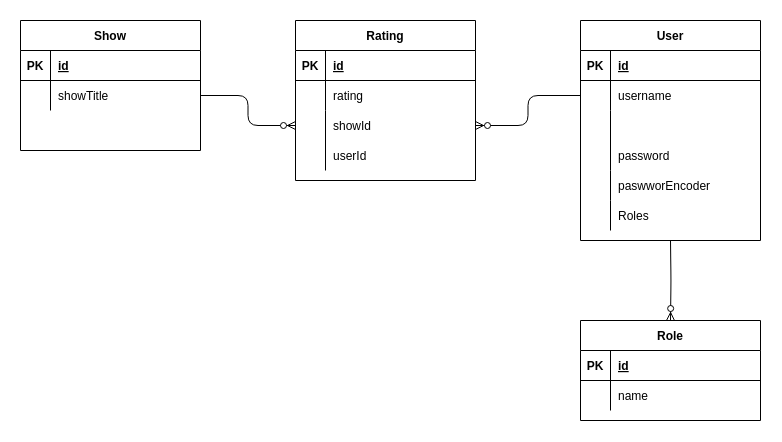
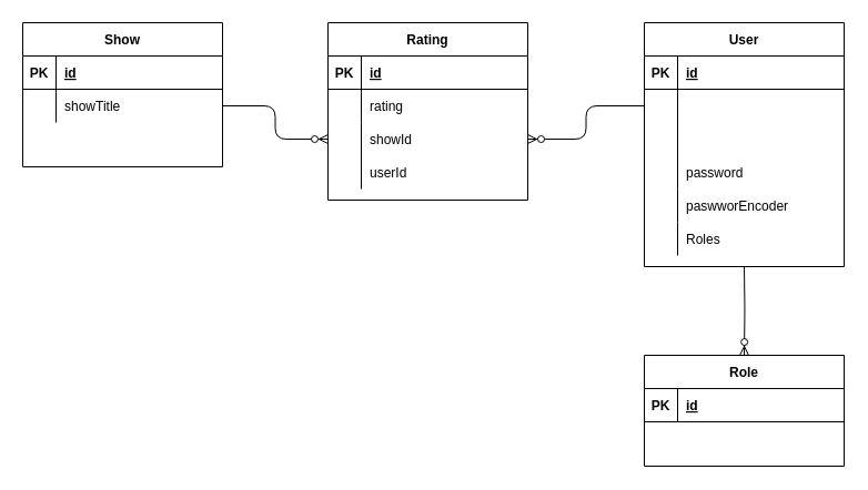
  <mxCell id="0" />
  <mxCell id="1" parent="0" />
  <mxCell id="2" value="User" style="shape=table;startSize=30;container=1;collapsible=1;childLayout=tableLayout;fixedRows=1;rowLines=0;fontStyle=1;align=center;resizeLast=1;" vertex="1" parent="1"><mxGeometry x="580" y="20" width="180" height="220" as="geometry" /></mxCell>
  <mxCell id="3" value="" style="shape=partialRectangle;collapsible=0;dropTarget=0;pointerEvents=0;fillColor=none;top=0;left=0;bottom=1;right=0;points=[[0,0.5],[1,0.5]];portConstraint=eastwest;" vertex="1" parent="2"><mxGeometry y="30" width="180" height="30" as="geometry" /></mxCell>
  <mxCell id="4" value="PK" style="shape=partialRectangle;connectable=0;fillColor=none;top=0;left=0;bottom=0;right=0;fontStyle=1;overflow=hidden;" vertex="1" parent="3"><mxGeometry width="30" height="30" as="geometry"><mxRectangle width="30" height="30" as="alternateBounds" /></mxGeometry></mxCell>
  <mxCell id="5" value="id" style="shape=partialRectangle;connectable=0;fillColor=none;top=0;left=0;bottom=0;right=0;align=left;spacingLeft=6;fontStyle=5;overflow=hidden;" vertex="1" parent="3"><mxGeometry x="30" width="150" height="30" as="geometry"><mxRectangle width="150" height="30" as="alternateBounds" /></mxGeometry></mxCell>
  <mxCell id="6" value="" style="shape=partialRectangle;collapsible=0;dropTarget=0;pointerEvents=0;fillColor=none;top=0;left=0;bottom=0;right=0;points=[[0,0.5],[1,0.5]];portConstraint=eastwest;" vertex="1" parent="2"><mxGeometry y="60" width="180" height="30" as="geometry" /></mxCell>
  <mxCell id="7" value="" style="shape=partialRectangle;connectable=0;fillColor=none;top=0;left=0;bottom=0;right=0;editable=1;overflow=hidden;" vertex="1" parent="6"><mxGeometry width="30" height="30" as="geometry"><mxRectangle width="30" height="30" as="alternateBounds" /></mxGeometry></mxCell>
- <mxCell id="8" value="username" style="shape=partialRectangle;connectable=0;fillColor=none;top=0;left=0;bottom=0;right=0;align=left;spacingLeft=6;overflow=hidden;" vertex="1" parent="6"><mxGeometry x="30" width="150" height="30" as="geometry"><mxRectangle width="150" height="30" as="alternateBounds" /></mxGeometry></mxCell>
  <mxCell id="9" value="" style="shape=partialRectangle;collapsible=0;dropTarget=0;pointerEvents=0;fillColor=none;top=0;left=0;bottom=0;right=0;points=[[0,0.5],[1,0.5]];portConstraint=eastwest;" vertex="1" parent="2"><mxGeometry y="90" width="180" height="30" as="geometry" /></mxCell>
  <mxCell id="10" value="" style="shape=partialRectangle;connectable=0;fillColor=none;top=0;left=0;bottom=0;right=0;editable=1;overflow=hidden;" vertex="1" parent="9"><mxGeometry width="30" height="30" as="geometry"><mxRectangle width="30" height="30" as="alternateBounds" /></mxGeometry></mxCell>
  <mxCell id="11" value="" style="shape=partialRectangle;collapsible=0;dropTarget=0;pointerEvents=0;fillColor=none;top=0;left=0;bottom=0;right=0;points=[[0,0.5],[1,0.5]];portConstraint=eastwest;" vertex="1" parent="2"><mxGeometry y="120" width="180" height="30" as="geometry" /></mxCell>
  <mxCell id="12" value="" style="shape=partialRectangle;connectable=0;fillColor=none;top=0;left=0;bottom=0;right=0;editable=1;overflow=hidden;" vertex="1" parent="11"><mxGeometry width="30" height="30" as="geometry"><mxRectangle width="30" height="30" as="alternateBounds" /></mxGeometry></mxCell>
  <mxCell id="13" value="password" style="shape=partialRectangle;connectable=0;fillColor=none;top=0;left=0;bottom=0;right=0;align=left;spacingLeft=6;overflow=hidden;" vertex="1" parent="11"><mxGeometry x="30" width="150" height="30" as="geometry"><mxRectangle width="150" height="30" as="alternateBounds" /></mxGeometry></mxCell>
  <mxCell id="14" style="shape=partialRectangle;collapsible=0;dropTarget=0;pointerEvents=0;fillColor=none;top=0;left=0;bottom=0;right=0;points=[[0,0.5],[1,0.5]];portConstraint=eastwest;" vertex="1" parent="2"><mxGeometry y="150" width="180" height="30" as="geometry" /></mxCell>
  <mxCell id="15" style="shape=partialRectangle;connectable=0;fillColor=none;top=0;left=0;bottom=0;right=0;editable=1;overflow=hidden;" vertex="1" parent="14"><mxGeometry width="30" height="30" as="geometry"><mxRectangle width="30" height="30" as="alternateBounds" /></mxGeometry></mxCell>
  <mxCell id="16" value="paswworEncoder" style="shape=partialRectangle;connectable=0;fillColor=none;top=0;left=0;bottom=0;right=0;align=left;spacingLeft=6;overflow=hidden;" vertex="1" parent="14"><mxGeometry x="30" width="150" height="30" as="geometry"><mxRectangle width="150" height="30" as="alternateBounds" /></mxGeometry></mxCell>
  <mxCell id="17" style="shape=partialRectangle;collapsible=0;dropTarget=0;pointerEvents=0;fillColor=none;top=0;left=0;bottom=0;right=0;points=[[0,0.5],[1,0.5]];portConstraint=eastwest;" vertex="1" parent="2"><mxGeometry y="180" width="180" height="30" as="geometry" /></mxCell>
  <mxCell id="18" style="shape=partialRectangle;connectable=0;fillColor=none;top=0;left=0;bottom=0;right=0;editable=1;overflow=hidden;" vertex="1" parent="17"><mxGeometry width="30" height="30" as="geometry"><mxRectangle width="30" height="30" as="alternateBounds" /></mxGeometry></mxCell>
  <mxCell id="19" value="Roles" style="shape=partialRectangle;connectable=0;fillColor=none;top=0;left=0;bottom=0;right=0;align=left;spacingLeft=6;overflow=hidden;" vertex="1" parent="17"><mxGeometry x="30" width="150" height="30" as="geometry"><mxRectangle width="150" height="30" as="alternateBounds" /></mxGeometry></mxCell>
  <mxCell id="20" value="Show" style="shape=table;startSize=30;container=1;collapsible=1;childLayout=tableLayout;fixedRows=1;rowLines=0;fontStyle=1;align=center;resizeLast=1;" vertex="1" parent="1"><mxGeometry x="20" y="20" width="180" height="130" as="geometry" /></mxCell>
  <mxCell id="21" value="" style="shape=partialRectangle;collapsible=0;dropTarget=0;pointerEvents=0;fillColor=none;top=0;left=0;bottom=1;right=0;points=[[0,0.5],[1,0.5]];portConstraint=eastwest;" vertex="1" parent="20"><mxGeometry y="30" width="180" height="30" as="geometry" /></mxCell>
  <mxCell id="22" value="PK" style="shape=partialRectangle;connectable=0;fillColor=none;top=0;left=0;bottom=0;right=0;fontStyle=1;overflow=hidden;" vertex="1" parent="21"><mxGeometry width="30" height="30" as="geometry"><mxRectangle width="30" height="30" as="alternateBounds" /></mxGeometry></mxCell>
  <mxCell id="23" value="id" style="shape=partialRectangle;connectable=0;fillColor=none;top=0;left=0;bottom=0;right=0;align=left;spacingLeft=6;fontStyle=5;overflow=hidden;" vertex="1" parent="21"><mxGeometry x="30" width="150" height="30" as="geometry"><mxRectangle width="150" height="30" as="alternateBounds" /></mxGeometry></mxCell>
  <mxCell id="24" value="" style="shape=partialRectangle;collapsible=0;dropTarget=0;pointerEvents=0;fillColor=none;top=0;left=0;bottom=0;right=0;points=[[0,0.5],[1,0.5]];portConstraint=eastwest;" vertex="1" parent="20"><mxGeometry y="60" width="180" height="30" as="geometry" /></mxCell>
  <mxCell id="25" value="" style="shape=partialRectangle;connectable=0;fillColor=none;top=0;left=0;bottom=0;right=0;editable=1;overflow=hidden;" vertex="1" parent="24"><mxGeometry width="30" height="30" as="geometry"><mxRectangle width="30" height="30" as="alternateBounds" /></mxGeometry></mxCell>
  <mxCell id="26" value="showTitle" style="shape=partialRectangle;connectable=0;fillColor=none;top=0;left=0;bottom=0;right=0;align=left;spacingLeft=6;overflow=hidden;" vertex="1" parent="24"><mxGeometry x="30" width="150" height="30" as="geometry"><mxRectangle width="150" height="30" as="alternateBounds" /></mxGeometry></mxCell>
  <mxCell id="27" value="" style="shape=partialRectangle;collapsible=0;dropTarget=0;pointerEvents=0;fillColor=none;top=0;left=0;bottom=0;right=0;points=[[0,0.5],[1,0.5]];portConstraint=eastwest;" vertex="1" parent="20"><mxGeometry y="90" width="180" height="30" as="geometry" /></mxCell>
  <mxCell id="28" value="" style="shape=partialRectangle;connectable=0;fillColor=none;top=0;left=0;bottom=0;right=0;editable=1;overflow=hidden;" vertex="1" parent="27"><mxGeometry width="30" height="30" as="geometry"><mxRectangle width="30" height="30" as="alternateBounds" /></mxGeometry></mxCell>
  <mxCell id="29" value="Rating" style="shape=table;startSize=30;container=1;collapsible=1;childLayout=tableLayout;fixedRows=1;rowLines=0;fontStyle=1;align=center;resizeLast=1;" vertex="1" parent="1"><mxGeometry x="295" y="20" width="180" height="160" as="geometry" /></mxCell>
  <mxCell id="30" value="" style="shape=partialRectangle;collapsible=0;dropTarget=0;pointerEvents=0;fillColor=none;top=0;left=0;bottom=1;right=0;points=[[0,0.5],[1,0.5]];portConstraint=eastwest;" vertex="1" parent="29"><mxGeometry y="30" width="180" height="30" as="geometry" /></mxCell>
  <mxCell id="31" value="PK" style="shape=partialRectangle;connectable=0;fillColor=none;top=0;left=0;bottom=0;right=0;fontStyle=1;overflow=hidden;" vertex="1" parent="30"><mxGeometry width="30" height="30" as="geometry"><mxRectangle width="30" height="30" as="alternateBounds" /></mxGeometry></mxCell>
  <mxCell id="32" value="id" style="shape=partialRectangle;connectable=0;fillColor=none;top=0;left=0;bottom=0;right=0;align=left;spacingLeft=6;fontStyle=5;overflow=hidden;" vertex="1" parent="30"><mxGeometry x="30" width="150" height="30" as="geometry"><mxRectangle width="150" height="30" as="alternateBounds" /></mxGeometry></mxCell>
  <mxCell id="33" value="" style="shape=partialRectangle;collapsible=0;dropTarget=0;pointerEvents=0;fillColor=none;top=0;left=0;bottom=0;right=0;points=[[0,0.5],[1,0.5]];portConstraint=eastwest;" vertex="1" parent="29"><mxGeometry y="60" width="180" height="30" as="geometry" /></mxCell>
  <mxCell id="34" value="" style="shape=partialRectangle;connectable=0;fillColor=none;top=0;left=0;bottom=0;right=0;editable=1;overflow=hidden;" vertex="1" parent="33"><mxGeometry width="30" height="30" as="geometry"><mxRectangle width="30" height="30" as="alternateBounds" /></mxGeometry></mxCell>
  <mxCell id="35" value="rating" style="shape=partialRectangle;connectable=0;fillColor=none;top=0;left=0;bottom=0;right=0;align=left;spacingLeft=6;overflow=hidden;" vertex="1" parent="33"><mxGeometry x="30" width="150" height="30" as="geometry"><mxRectangle width="150" height="30" as="alternateBounds" /></mxGeometry></mxCell>
  <mxCell id="36" style="shape=partialRectangle;collapsible=0;dropTarget=0;pointerEvents=0;fillColor=none;top=0;left=0;bottom=0;right=0;points=[[0,0.5],[1,0.5]];portConstraint=eastwest;" vertex="1" parent="29"><mxGeometry y="90" width="180" height="30" as="geometry" /></mxCell>
  <mxCell id="37" value="showId" style="shape=partialRectangle;connectable=0;fillColor=none;top=0;left=0;bottom=0;right=0;align=left;spacingLeft=6;overflow=hidden;" vertex="1" parent="36"><mxGeometry x="30" width="150" height="30" as="geometry"><mxRectangle width="150" height="30" as="alternateBounds" /></mxGeometry></mxCell>
  <mxCell id="38" style="shape=partialRectangle;collapsible=0;dropTarget=0;pointerEvents=0;fillColor=none;top=0;left=0;bottom=0;right=0;points=[[0,0.5],[1,0.5]];portConstraint=eastwest;" vertex="1" parent="29"><mxGeometry y="120" width="180" height="30" as="geometry" /></mxCell>
  <mxCell id="39" style="shape=partialRectangle;connectable=0;fillColor=none;top=0;left=0;bottom=0;right=0;editable=1;overflow=hidden;" vertex="1" parent="38"><mxGeometry width="30" height="30" as="geometry"><mxRectangle width="30" height="30" as="alternateBounds" /></mxGeometry></mxCell>
  <mxCell id="40" value="userId" style="shape=partialRectangle;connectable=0;fillColor=none;top=0;left=0;bottom=0;right=0;align=left;spacingLeft=6;overflow=hidden;" vertex="1" parent="38"><mxGeometry x="30" width="150" height="30" as="geometry"><mxRectangle width="150" height="30" as="alternateBounds" /></mxGeometry></mxCell>
  <mxCell id="41" value="Role" style="shape=table;startSize=30;container=1;collapsible=1;childLayout=tableLayout;fixedRows=1;rowLines=0;fontStyle=1;align=center;resizeLast=1;" vertex="1" parent="1"><mxGeometry x="580" y="320" width="180" height="100" as="geometry" /></mxCell>
  <mxCell id="42" value="" style="shape=partialRectangle;collapsible=0;dropTarget=0;pointerEvents=0;fillColor=none;top=0;left=0;bottom=1;right=0;points=[[0,0.5],[1,0.5]];portConstraint=eastwest;" vertex="1" parent="41"><mxGeometry y="30" width="180" height="30" as="geometry" /></mxCell>
  <mxCell id="43" value="PK" style="shape=partialRectangle;connectable=0;fillColor=none;top=0;left=0;bottom=0;right=0;fontStyle=1;overflow=hidden;" vertex="1" parent="42"><mxGeometry width="30" height="30" as="geometry"><mxRectangle width="30" height="30" as="alternateBounds" /></mxGeometry></mxCell>
  <mxCell id="44" value="id" style="shape=partialRectangle;connectable=0;fillColor=none;top=0;left=0;bottom=0;right=0;align=left;spacingLeft=6;fontStyle=5;overflow=hidden;" vertex="1" parent="42"><mxGeometry x="30" width="150" height="30" as="geometry"><mxRectangle width="150" height="30" as="alternateBounds" /></mxGeometry></mxCell>
  <mxCell id="45" value="" style="shape=partialRectangle;collapsible=0;dropTarget=0;pointerEvents=0;fillColor=none;top=0;left=0;bottom=0;right=0;points=[[0,0.5],[1,0.5]];portConstraint=eastwest;" vertex="1" parent="41"><mxGeometry y="60" width="180" height="30" as="geometry" /></mxCell>
  <mxCell id="46" value="" style="shape=partialRectangle;connectable=0;fillColor=none;top=0;left=0;bottom=0;right=0;editable=1;overflow=hidden;" vertex="1" parent="45"><mxGeometry width="30" height="30" as="geometry"><mxRectangle width="30" height="30" as="alternateBounds" /></mxGeometry></mxCell>
- <mxCell id="47" value="name" style="shape=partialRectangle;connectable=0;fillColor=none;top=0;left=0;bottom=0;right=0;align=left;spacingLeft=6;overflow=hidden;" vertex="1" parent="45"><mxGeometry x="30" width="150" height="30" as="geometry"><mxRectangle width="150" height="30" as="alternateBounds" /></mxGeometry></mxCell>
  <mxCell id="48" value="" style="edgeStyle=orthogonalEdgeStyle;fontSize=12;html=1;endArrow=ERzeroToMany;endFill=1;entryX=0.5;entryY=0;entryDx=0;entryDy=0;" edge="1" parent="1" target="41"><mxGeometry width="100" height="100" relative="1" as="geometry"><mxPoint x="670" y="240" as="sourcePoint" /><mxPoint x="760" y="110" as="targetPoint" /></mxGeometry></mxCell>
  <mxCell id="49" value="" style="edgeStyle=orthogonalEdgeStyle;fontSize=12;html=1;endArrow=ERzeroToMany;endFill=1;exitX=0;exitY=0.5;exitDx=0;exitDy=0;entryX=1;entryY=0.5;entryDx=0;entryDy=0;" edge="1" parent="1" source="6" target="36"><mxGeometry width="100" height="100" relative="1" as="geometry"><mxPoint x="570" y="280" as="sourcePoint" /><mxPoint x="670" y="180" as="targetPoint" /></mxGeometry></mxCell>
  <mxCell id="50" value="" style="edgeStyle=orthogonalEdgeStyle;fontSize=12;html=1;endArrow=ERzeroToMany;endFill=1;exitX=1;exitY=0.5;exitDx=0;exitDy=0;entryX=0;entryY=0.5;entryDx=0;entryDy=0;" edge="1" parent="1" source="24" target="36"><mxGeometry width="100" height="100" relative="1" as="geometry"><mxPoint x="240" y="105" as="sourcePoint" /><mxPoint x="250" y="150" as="targetPoint" /></mxGeometry></mxCell>
